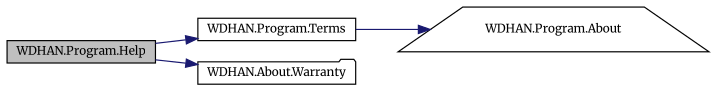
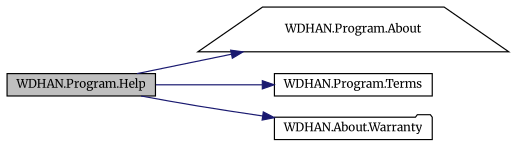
  digraph {
    fontname=Merriweather
    rankdir=LR
    node [color=black fillcolor=white fontname=Merriweather fontsize=10 shape=box style=filled]
    edge [color=midnightblue fontname=Merriweather fontsize=10 labelfontname=Helvetica labelfontsize=10 style=solid]
    n1 [fillcolor=grey75 fontcolor=black height=0.2 label="WDHAN.Program.Help" width=0.4]
    n2 [height=0.2 label="WDHAN.Program.About" shape=trapezium width=0.4]
    n3 [height=0.2 label="WDHAN.Program.Terms" width=0.4]
    n4 [height=0.2 label="WDHAN.About.Warranty" shape=folder width=0.4]
-   n3 -> n2
+   n1 -> n2
    n1 -> n3
    n1 -> n4
  }
